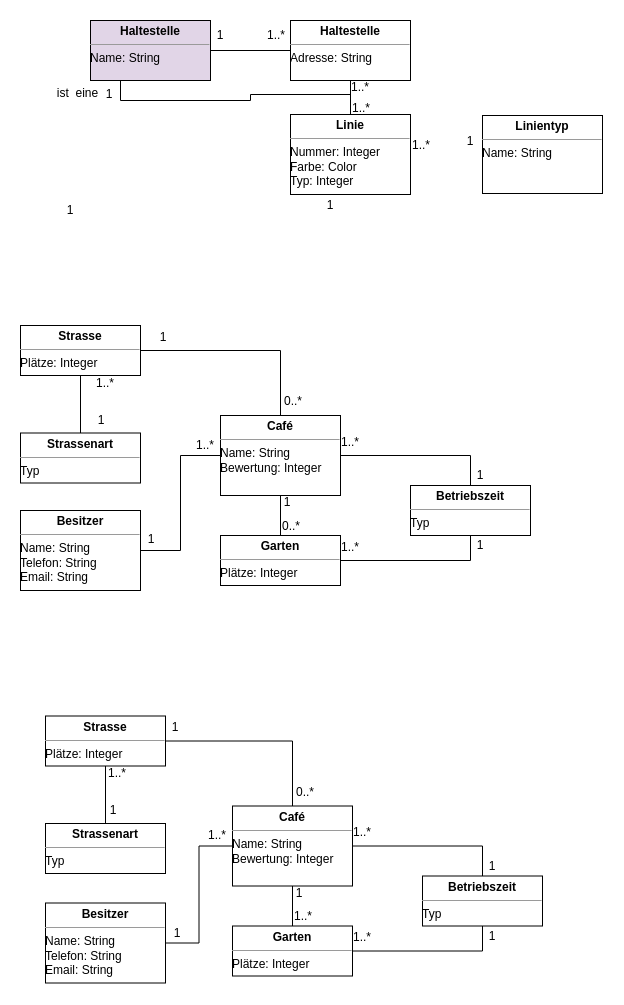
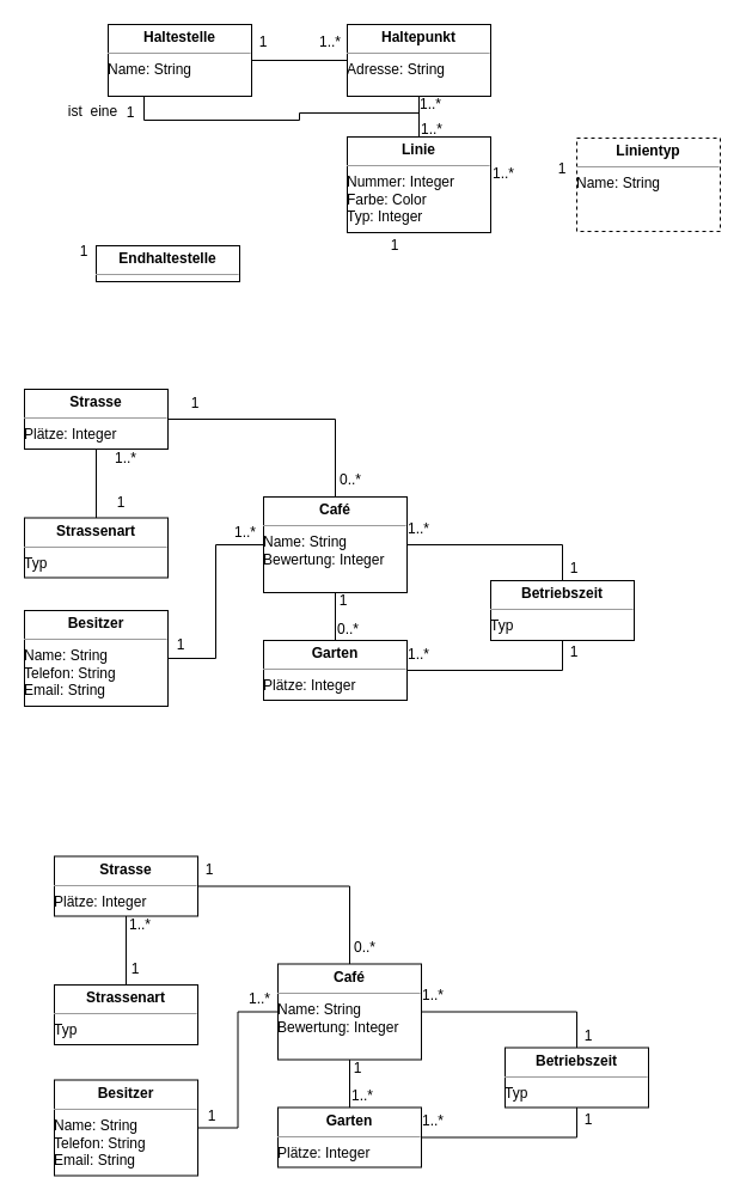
  <mxCell id="0" />
  <mxCell id="1" parent="0" />
  <mxCell id="2" value="" style="edgeStyle=orthogonalEdgeStyle;rounded=0;orthogonalLoop=1;jettySize=auto;html=1;endArrow=none;endFill=0;" parent="1" source="3" target="5" edge="1"><mxGeometry relative="1" as="geometry" /></mxCell>
  <mxCell id="3" value="&lt;p style=&quot;margin: 0px ; margin-top: 4px ; text-align: center&quot;&gt;&lt;b&gt;Linie&lt;/b&gt;&lt;/p&gt;&lt;hr size=&quot;1&quot;&gt;&lt;div style=&quot;height: 2px&quot;&gt;Nummer: Integer&lt;br&gt;Farbe: Color&lt;br&gt;Typ: Integer&lt;br&gt;&lt;/div&gt;&lt;div style=&quot;height: 2px&quot;&gt;&lt;br&gt;&lt;/div&gt;&lt;div style=&quot;height: 2px&quot;&gt;&lt;br&gt;&lt;/div&gt;&lt;div style=&quot;height: 2px&quot;&gt;&lt;br&gt;&lt;/div&gt;&lt;div style=&quot;height: 2px&quot;&gt;&lt;br&gt;&lt;/div&gt;&lt;div style=&quot;height: 2px&quot;&gt;&lt;br&gt;&lt;/div&gt;" style="verticalAlign=top;align=left;overflow=fill;fontSize=12;fontFamily=Helvetica;html=1;" parent="1" vertex="1"><mxGeometry x="290" y="114" width="120" height="80" as="geometry" /></mxCell>
  <mxCell id="4" value="" style="edgeStyle=orthogonalEdgeStyle;rounded=0;orthogonalLoop=1;jettySize=auto;html=1;endArrow=none;endFill=0;" parent="1" source="5" target="7" edge="1"><mxGeometry relative="1" as="geometry" /></mxCell>
- <mxCell id="5" value="&lt;p style=&quot;margin: 0px ; margin-top: 4px ; text-align: center&quot;&gt;&lt;b&gt;Haltestelle&lt;/b&gt;&lt;/p&gt;&lt;hr size=&quot;1&quot;&gt;&lt;div style=&quot;height: 2px&quot;&gt;Adresse: String&lt;br&gt;&lt;/div&gt;" style="verticalAlign=top;align=left;overflow=fill;fontSize=12;fontFamily=Helvetica;html=1;strokeColor=#000000;" parent="1" vertex="1"><mxGeometry x="290" y="20" width="120" height="60" as="geometry" /></mxCell>
+ <mxCell id="5" value="&lt;p style=&quot;margin: 0px ; margin-top: 4px ; text-align: center&quot;&gt;&lt;b&gt;Haltepunkt&lt;/b&gt;&lt;/p&gt;&lt;hr size=&quot;1&quot;&gt;&lt;div style=&quot;height: 2px&quot;&gt;Adresse: String&lt;br&gt;&lt;/div&gt;" style="verticalAlign=top;align=left;overflow=fill;fontSize=12;fontFamily=Helvetica;html=1;strokeColor=#000000;" parent="1" vertex="1"><mxGeometry x="290" y="20" width="120" height="60" as="geometry" /></mxCell>
  <mxCell id="6" style="edgeStyle=orthogonalEdgeStyle;rounded=0;orthogonalLoop=1;jettySize=auto;html=1;exitX=0.25;exitY=1;exitDx=0;exitDy=0;endArrow=none;endFill=0;" edge="1" parent="1" source="7" target="3"><mxGeometry relative="1" as="geometry" /></mxCell>
- <mxCell id="7" value="&lt;p style=&quot;margin: 0px ; margin-top: 4px ; text-align: center&quot;&gt;&lt;b&gt;Haltestelle&lt;/b&gt;&lt;/p&gt;&lt;hr size=&quot;1&quot;&gt;&lt;div style=&quot;height: 2px&quot;&gt;Name: String&lt;br&gt;&lt;/div&gt;" style="verticalAlign=top;align=left;overflow=fill;fontSize=12;fontFamily=Helvetica;html=1;strokeColor=#000000;fillColor=#e1d5e7;" parent="1" vertex="1"><mxGeometry x="90" y="20" width="120" height="60" as="geometry" /></mxCell>
+ <mxCell id="7" value="&lt;p style=&quot;margin: 0px ; margin-top: 4px ; text-align: center&quot;&gt;&lt;b&gt;Haltestelle&lt;/b&gt;&lt;/p&gt;&lt;hr size=&quot;1&quot;&gt;&lt;div style=&quot;height: 2px&quot;&gt;Name: String&lt;br&gt;&lt;/div&gt;" style="verticalAlign=top;align=left;overflow=fill;fontSize=12;fontFamily=Helvetica;html=1;strokeColor=#000000;" parent="1" vertex="1"><mxGeometry x="90" y="20" width="120" height="60" as="geometry" /></mxCell>
  <mxCell id="8" value="1" style="text;html=1;strokeColor=none;fillColor=none;align=center;verticalAlign=middle;whiteSpace=wrap;rounded=0;" parent="1" vertex="1"><mxGeometry x="210" y="25" width="20" height="20" as="geometry" /></mxCell>
  <mxCell id="9" value="1..*" style="text;html=1;strokeColor=none;fillColor=none;align=center;verticalAlign=middle;whiteSpace=wrap;rounded=0;" parent="1" vertex="1"><mxGeometry x="268" y="21.5" width="16" height="27" as="geometry" /></mxCell>
  <mxCell id="10" value="1..*" style="text;html=1;strokeColor=none;fillColor=none;align=center;verticalAlign=middle;whiteSpace=wrap;rounded=0;" parent="1" vertex="1"><mxGeometry x="352" y="73" width="16" height="27" as="geometry" /></mxCell>
  <mxCell id="11" value="1..*" style="text;html=1;strokeColor=none;fillColor=none;align=center;verticalAlign=middle;whiteSpace=wrap;rounded=0;" parent="1" vertex="1"><mxGeometry x="353" y="94" width="16" height="27" as="geometry" /></mxCell>
  <mxCell id="12" style="edgeStyle=orthogonalEdgeStyle;rounded=0;orthogonalLoop=1;jettySize=auto;html=1;exitX=0.5;exitY=0;exitDx=0;exitDy=0;entryX=1;entryY=0.5;entryDx=0;entryDy=0;endArrow=none;endFill=0;" parent="1" source="13" target="19" edge="1"><mxGeometry relative="1" as="geometry" /></mxCell>
  <mxCell id="13" value="&lt;p style=&quot;margin: 0px ; margin-top: 4px ; text-align: center&quot;&gt;&lt;b&gt;Café&lt;/b&gt;&lt;/p&gt;&lt;hr size=&quot;1&quot;&gt;&lt;div style=&quot;height: 2px&quot;&gt;Name: String&lt;br&gt;Bewertung: Integer&lt;br&gt;&lt;br&gt;&lt;/div&gt;&lt;div style=&quot;height: 2px&quot;&gt;&lt;br&gt;&lt;/div&gt;&lt;div style=&quot;height: 2px&quot;&gt;&lt;br&gt;&lt;/div&gt;&lt;div style=&quot;height: 2px&quot;&gt;&lt;br&gt;&lt;/div&gt;" style="verticalAlign=top;align=left;overflow=fill;fontSize=12;fontFamily=Helvetica;html=1;" parent="1" vertex="1"><mxGeometry x="220" y="415" width="120" height="80" as="geometry" /></mxCell>
  <mxCell id="14" style="edgeStyle=orthogonalEdgeStyle;rounded=0;orthogonalLoop=1;jettySize=auto;html=1;exitX=1;exitY=0.5;exitDx=0;exitDy=0;entryX=0.5;entryY=1;entryDx=0;entryDy=0;endArrow=none;endFill=0;" parent="1" source="16" target="18" edge="1"><mxGeometry relative="1" as="geometry" /></mxCell>
  <mxCell id="15" style="edgeStyle=orthogonalEdgeStyle;rounded=0;orthogonalLoop=1;jettySize=auto;html=1;exitX=0.5;exitY=0;exitDx=0;exitDy=0;entryX=0.5;entryY=1;entryDx=0;entryDy=0;endArrow=none;endFill=0;" parent="1" source="16" target="13" edge="1"><mxGeometry relative="1" as="geometry" /></mxCell>
  <mxCell id="16" value="&lt;p style=&quot;margin: 0px ; margin-top: 4px ; text-align: center&quot;&gt;&lt;b&gt;Garten&lt;/b&gt;&lt;/p&gt;&lt;hr size=&quot;1&quot;&gt;&lt;div style=&quot;height: 2px&quot;&gt;Plätze: Integer&lt;br&gt;&lt;br&gt;&lt;/div&gt;&lt;div style=&quot;height: 2px&quot;&gt;&lt;br&gt;&lt;/div&gt;&lt;div style=&quot;height: 2px&quot;&gt;&lt;br&gt;&lt;/div&gt;&lt;div style=&quot;height: 2px&quot;&gt;&lt;br&gt;&lt;/div&gt;" style="verticalAlign=top;align=left;overflow=fill;fontSize=12;fontFamily=Helvetica;html=1;" parent="1" vertex="1"><mxGeometry x="220" y="535" width="120" height="50" as="geometry" /></mxCell>
  <mxCell id="17" style="edgeStyle=orthogonalEdgeStyle;rounded=0;orthogonalLoop=1;jettySize=auto;html=1;exitX=0.5;exitY=0;exitDx=0;exitDy=0;entryX=1;entryY=0.5;entryDx=0;entryDy=0;endArrow=none;endFill=0;" parent="1" source="18" target="13" edge="1"><mxGeometry relative="1" as="geometry" /></mxCell>
  <mxCell id="18" value="&lt;p style=&quot;margin: 0px ; margin-top: 4px ; text-align: center&quot;&gt;&lt;b&gt;Betriebszeit&lt;/b&gt;&lt;/p&gt;&lt;hr size=&quot;1&quot;&gt;&lt;div style=&quot;height: 2px&quot;&gt;Typ&lt;/div&gt;" style="verticalAlign=top;align=left;overflow=fill;fontSize=12;fontFamily=Helvetica;html=1;" parent="1" vertex="1"><mxGeometry x="410" y="485" width="120" height="50" as="geometry" /></mxCell>
  <mxCell id="19" value="&lt;p style=&quot;margin: 0px ; margin-top: 4px ; text-align: center&quot;&gt;&lt;b&gt;Strasse&lt;/b&gt;&lt;/p&gt;&lt;hr size=&quot;1&quot;&gt;&lt;div style=&quot;height: 2px&quot;&gt;Plätze: Integer&lt;br&gt;&lt;br&gt;&lt;/div&gt;&lt;div style=&quot;height: 2px&quot;&gt;&lt;br&gt;&lt;/div&gt;&lt;div style=&quot;height: 2px&quot;&gt;&lt;br&gt;&lt;/div&gt;&lt;div style=&quot;height: 2px&quot;&gt;&lt;br&gt;&lt;/div&gt;" style="verticalAlign=top;align=left;overflow=fill;fontSize=12;fontFamily=Helvetica;html=1;" parent="1" vertex="1"><mxGeometry x="20" y="325" width="120" height="50" as="geometry" /></mxCell>
  <mxCell id="20" style="edgeStyle=orthogonalEdgeStyle;rounded=0;orthogonalLoop=1;jettySize=auto;html=1;exitX=1;exitY=0.5;exitDx=0;exitDy=0;entryX=0;entryY=0.5;entryDx=0;entryDy=0;endArrow=none;endFill=0;" parent="1" source="21" target="13" edge="1"><mxGeometry relative="1" as="geometry" /></mxCell>
  <mxCell id="21" value="&lt;p style=&quot;margin: 0px ; margin-top: 4px ; text-align: center&quot;&gt;&lt;b&gt;Besitzer&lt;/b&gt;&lt;/p&gt;&lt;hr size=&quot;1&quot;&gt;&lt;div style=&quot;height: 2px&quot;&gt;Name: String&lt;br&gt;Telefon: String&lt;br&gt;Email: String&lt;/div&gt;&lt;div style=&quot;height: 2px&quot;&gt;&lt;br&gt;&lt;/div&gt;&lt;div style=&quot;height: 2px&quot;&gt;&lt;br&gt;&lt;br&gt;&lt;/div&gt;&lt;div style=&quot;height: 2px&quot;&gt;&lt;br&gt;&lt;/div&gt;&lt;div style=&quot;height: 2px&quot;&gt;&lt;br&gt;&lt;/div&gt;&lt;div style=&quot;height: 2px&quot;&gt;&lt;br&gt;&lt;/div&gt;" style="verticalAlign=top;align=left;overflow=fill;fontSize=12;fontFamily=Helvetica;html=1;" parent="1" vertex="1"><mxGeometry x="20" y="510" width="120" height="80" as="geometry" /></mxCell>
  <mxCell id="22" style="edgeStyle=orthogonalEdgeStyle;rounded=0;orthogonalLoop=1;jettySize=auto;html=1;exitX=0.5;exitY=0;exitDx=0;exitDy=0;entryX=0.5;entryY=1;entryDx=0;entryDy=0;endArrow=none;endFill=0;" parent="1" source="23" target="19" edge="1"><mxGeometry relative="1" as="geometry" /></mxCell>
  <mxCell id="23" value="&lt;p style=&quot;margin: 0px ; margin-top: 4px ; text-align: center&quot;&gt;&lt;b&gt;Strassenart&lt;/b&gt;&lt;/p&gt;&lt;hr size=&quot;1&quot;&gt;&lt;div style=&quot;height: 2px&quot;&gt;Typ&lt;/div&gt;" style="verticalAlign=top;align=left;overflow=fill;fontSize=12;fontFamily=Helvetica;html=1;" parent="1" vertex="1"><mxGeometry x="20" y="432.5" width="120" height="50" as="geometry" /></mxCell>
  <mxCell id="24" value="1" style="text;html=1;strokeColor=none;fillColor=none;align=center;verticalAlign=middle;whiteSpace=wrap;rounded=0;" parent="1" vertex="1"><mxGeometry x="141" y="529" width="20" height="20" as="geometry" /></mxCell>
  <mxCell id="25" value="1..*" style="text;html=1;strokeColor=none;fillColor=none;align=center;verticalAlign=middle;whiteSpace=wrap;rounded=0;" parent="1" vertex="1"><mxGeometry x="197" y="431" width="16" height="27" as="geometry" /></mxCell>
  <mxCell id="26" value="0..*" style="text;html=1;strokeColor=none;fillColor=none;align=center;verticalAlign=middle;whiteSpace=wrap;rounded=0;" parent="1" vertex="1"><mxGeometry x="285" y="387.5" width="16" height="27" as="geometry" /></mxCell>
  <mxCell id="27" value="1" style="text;html=1;strokeColor=none;fillColor=none;align=center;verticalAlign=middle;whiteSpace=wrap;rounded=0;" parent="1" vertex="1"><mxGeometry x="155" y="323" width="16" height="27" as="geometry" /></mxCell>
  <mxCell id="28" value="1" style="text;html=1;strokeColor=none;fillColor=none;align=center;verticalAlign=middle;whiteSpace=wrap;rounded=0;" parent="1" vertex="1"><mxGeometry x="93" y="406" width="16" height="27" as="geometry" /></mxCell>
  <mxCell id="29" value="1..*" style="text;html=1;strokeColor=none;fillColor=none;align=center;verticalAlign=middle;whiteSpace=wrap;rounded=0;" parent="1" vertex="1"><mxGeometry x="97" y="369" width="16" height="27" as="geometry" /></mxCell>
  <mxCell id="30" value="1..*" style="text;html=1;strokeColor=none;fillColor=none;align=center;verticalAlign=middle;whiteSpace=wrap;rounded=0;" parent="1" vertex="1"><mxGeometry x="342" y="428" width="16" height="27" as="geometry" /></mxCell>
  <mxCell id="31" value="1..*" style="text;html=1;strokeColor=none;fillColor=none;align=center;verticalAlign=middle;whiteSpace=wrap;rounded=0;" parent="1" vertex="1"><mxGeometry x="342" y="533" width="16" height="27" as="geometry" /></mxCell>
  <mxCell id="32" value="1" style="text;html=1;strokeColor=none;fillColor=none;align=center;verticalAlign=middle;whiteSpace=wrap;rounded=0;" parent="1" vertex="1"><mxGeometry x="470" y="535" width="20" height="20" as="geometry" /></mxCell>
  <mxCell id="33" value="1" style="text;html=1;strokeColor=none;fillColor=none;align=center;verticalAlign=middle;whiteSpace=wrap;rounded=0;" parent="1" vertex="1"><mxGeometry x="470" y="465" width="20" height="20" as="geometry" /></mxCell>
  <mxCell id="34" value="0..*" style="text;html=1;strokeColor=none;fillColor=none;align=center;verticalAlign=middle;whiteSpace=wrap;rounded=0;" parent="1" vertex="1"><mxGeometry x="283" y="512" width="16" height="27" as="geometry" /></mxCell>
  <mxCell id="35" value="1" style="text;html=1;strokeColor=none;fillColor=none;align=center;verticalAlign=middle;whiteSpace=wrap;rounded=0;" parent="1" vertex="1"><mxGeometry x="277" y="492" width="20" height="20" as="geometry" /></mxCell>
+ <mxCell id="36" value="&lt;p style=&quot;margin: 0px ; margin-top: 4px ; text-align: center&quot;&gt;&lt;b&gt;Endhaltestelle&lt;/b&gt;&lt;/p&gt;&lt;hr size=&quot;1&quot;&gt;" style="verticalAlign=top;align=left;overflow=fill;fontSize=12;fontFamily=Helvetica;html=1;strokeColor=#000000;" vertex="1" parent="1"><mxGeometry x="80" y="205" width="120" height="30" as="geometry" /></mxCell>
  <mxCell id="37" value="1" style="text;html=1;strokeColor=none;fillColor=none;align=center;verticalAlign=middle;whiteSpace=wrap;rounded=0;" vertex="1" parent="1"><mxGeometry x="320" y="195" width="20" height="20" as="geometry" /></mxCell>
  <mxCell id="38" value="1" style="text;html=1;strokeColor=none;fillColor=none;align=center;verticalAlign=middle;whiteSpace=wrap;rounded=0;" vertex="1" parent="1"><mxGeometry x="101" y="80" width="16" height="27" as="geometry" /></mxCell>
  <mxCell id="39" value="1" style="text;html=1;strokeColor=none;fillColor=none;align=center;verticalAlign=middle;whiteSpace=wrap;rounded=0;" vertex="1" parent="1"><mxGeometry x="60" y="200" width="20" height="20" as="geometry" /></mxCell>
  <mxCell id="40" value="ist&amp;nbsp; eine" style="text;html=1;strokeColor=none;fillColor=none;align=center;verticalAlign=middle;whiteSpace=wrap;rounded=0;" vertex="1" parent="1"><mxGeometry x="50" y="83" width="55" height="20" as="geometry" /></mxCell>
- <mxCell id="41" value="&lt;p style=&quot;margin: 0px ; margin-top: 4px ; text-align: center&quot;&gt;&lt;b&gt;Linientyp&lt;/b&gt;&lt;/p&gt;&lt;hr size=&quot;1&quot;&gt;&lt;div style=&quot;height: 2px&quot;&gt;Name: String&lt;br&gt;&lt;/div&gt;&lt;div style=&quot;height: 2px&quot;&gt;&lt;br&gt;&lt;/div&gt;&lt;div style=&quot;height: 2px&quot;&gt;&lt;br&gt;&lt;/div&gt;&lt;div style=&quot;height: 2px&quot;&gt;&lt;br&gt;&lt;/div&gt;&lt;div style=&quot;height: 2px&quot;&gt;&lt;br&gt;&lt;/div&gt;&lt;div style=&quot;height: 2px&quot;&gt;&lt;br&gt;&lt;/div&gt;" style="verticalAlign=top;align=left;overflow=fill;fontSize=12;fontFamily=Helvetica;html=1;" vertex="1" parent="1"><mxGeometry x="482" y="115" width="120" height="78" as="geometry" /></mxCell>
+ <mxCell id="41" value="&lt;p style=&quot;margin: 0px ; margin-top: 4px ; text-align: center&quot;&gt;&lt;b&gt;Linientyp&lt;/b&gt;&lt;/p&gt;&lt;hr size=&quot;1&quot;&gt;&lt;div style=&quot;height: 2px&quot;&gt;Name: String&lt;br&gt;&lt;/div&gt;&lt;div style=&quot;height: 2px&quot;&gt;&lt;br&gt;&lt;/div&gt;&lt;div style=&quot;height: 2px&quot;&gt;&lt;br&gt;&lt;/div&gt;&lt;div style=&quot;height: 2px&quot;&gt;&lt;br&gt;&lt;/div&gt;&lt;div style=&quot;height: 2px&quot;&gt;&lt;br&gt;&lt;/div&gt;&lt;div style=&quot;height: 2px&quot;&gt;&lt;br&gt;&lt;/div&gt;" style="verticalAlign=top;align=left;overflow=fill;fontSize=12;fontFamily=Helvetica;html=1;dashed=1;" vertex="1" parent="1"><mxGeometry x="482" y="115" width="120" height="78" as="geometry" /></mxCell>
  <mxCell id="42" value="1..*" style="text;html=1;strokeColor=none;fillColor=none;align=center;verticalAlign=middle;whiteSpace=wrap;rounded=0;" vertex="1" parent="1"><mxGeometry x="413" y="131" width="16" height="27" as="geometry" /></mxCell>
  <mxCell id="43" value="1" style="text;html=1;strokeColor=none;fillColor=none;align=center;verticalAlign=middle;whiteSpace=wrap;rounded=0;" vertex="1" parent="1"><mxGeometry x="460" y="127" width="20" height="27" as="geometry" /></mxCell>
  <mxCell id="44" style="edgeStyle=orthogonalEdgeStyle;rounded=0;orthogonalLoop=1;jettySize=auto;html=1;exitX=0.5;exitY=0;exitDx=0;exitDy=0;entryX=1;entryY=0.5;entryDx=0;entryDy=0;endArrow=none;endFill=0;" edge="1" parent="1" source="45" target="51"><mxGeometry relative="1" as="geometry" /></mxCell>
  <mxCell id="45" value="&lt;p style=&quot;margin: 0px ; margin-top: 4px ; text-align: center&quot;&gt;&lt;b&gt;Café&lt;/b&gt;&lt;/p&gt;&lt;hr size=&quot;1&quot;&gt;&lt;div style=&quot;height: 2px&quot;&gt;Name: String&lt;br&gt;Bewertung: Integer&lt;br&gt;&lt;br&gt;&lt;/div&gt;&lt;div style=&quot;height: 2px&quot;&gt;&lt;br&gt;&lt;/div&gt;&lt;div style=&quot;height: 2px&quot;&gt;&lt;br&gt;&lt;/div&gt;&lt;div style=&quot;height: 2px&quot;&gt;&lt;br&gt;&lt;/div&gt;" style="verticalAlign=top;align=left;overflow=fill;fontSize=12;fontFamily=Helvetica;html=1;" vertex="1" parent="1"><mxGeometry x="232" y="805.5" width="120" height="80" as="geometry" /></mxCell>
  <mxCell id="46" style="edgeStyle=orthogonalEdgeStyle;rounded=0;orthogonalLoop=1;jettySize=auto;html=1;exitX=1;exitY=0.5;exitDx=0;exitDy=0;entryX=0.5;entryY=1;entryDx=0;entryDy=0;endArrow=none;endFill=0;" edge="1" parent="1" source="48" target="50"><mxGeometry relative="1" as="geometry" /></mxCell>
  <mxCell id="47" style="edgeStyle=orthogonalEdgeStyle;rounded=0;orthogonalLoop=1;jettySize=auto;html=1;exitX=0.5;exitY=0;exitDx=0;exitDy=0;entryX=0.5;entryY=1;entryDx=0;entryDy=0;endArrow=none;endFill=0;" edge="1" parent="1" source="48" target="45"><mxGeometry relative="1" as="geometry" /></mxCell>
  <mxCell id="48" value="&lt;p style=&quot;margin: 0px ; margin-top: 4px ; text-align: center&quot;&gt;&lt;b&gt;Garten&lt;/b&gt;&lt;/p&gt;&lt;hr size=&quot;1&quot;&gt;&lt;div style=&quot;height: 2px&quot;&gt;Plätze: Integer&lt;br&gt;&lt;br&gt;&lt;/div&gt;&lt;div style=&quot;height: 2px&quot;&gt;&lt;br&gt;&lt;/div&gt;&lt;div style=&quot;height: 2px&quot;&gt;&lt;br&gt;&lt;/div&gt;&lt;div style=&quot;height: 2px&quot;&gt;&lt;br&gt;&lt;/div&gt;" style="verticalAlign=top;align=left;overflow=fill;fontSize=12;fontFamily=Helvetica;html=1;" vertex="1" parent="1"><mxGeometry x="232" y="925.5" width="120" height="50" as="geometry" /></mxCell>
  <mxCell id="49" style="edgeStyle=orthogonalEdgeStyle;rounded=0;orthogonalLoop=1;jettySize=auto;html=1;exitX=0.5;exitY=0;exitDx=0;exitDy=0;entryX=1;entryY=0.5;entryDx=0;entryDy=0;endArrow=none;endFill=0;" edge="1" parent="1" source="50" target="45"><mxGeometry relative="1" as="geometry" /></mxCell>
  <mxCell id="50" value="&lt;p style=&quot;margin: 0px ; margin-top: 4px ; text-align: center&quot;&gt;&lt;b&gt;Betriebszeit&lt;/b&gt;&lt;/p&gt;&lt;hr size=&quot;1&quot;&gt;&lt;div style=&quot;height: 2px&quot;&gt;Typ&lt;/div&gt;" style="verticalAlign=top;align=left;overflow=fill;fontSize=12;fontFamily=Helvetica;html=1;" vertex="1" parent="1"><mxGeometry x="422" y="875.5" width="120" height="50" as="geometry" /></mxCell>
  <mxCell id="51" value="&lt;p style=&quot;margin: 0px ; margin-top: 4px ; text-align: center&quot;&gt;&lt;b&gt;Strasse&lt;/b&gt;&lt;/p&gt;&lt;hr size=&quot;1&quot;&gt;&lt;div style=&quot;height: 2px&quot;&gt;Plätze: Integer&lt;br&gt;&lt;br&gt;&lt;/div&gt;&lt;div style=&quot;height: 2px&quot;&gt;&lt;br&gt;&lt;/div&gt;&lt;div style=&quot;height: 2px&quot;&gt;&lt;br&gt;&lt;/div&gt;&lt;div style=&quot;height: 2px&quot;&gt;&lt;br&gt;&lt;/div&gt;" style="verticalAlign=top;align=left;overflow=fill;fontSize=12;fontFamily=Helvetica;html=1;" vertex="1" parent="1"><mxGeometry x="45" y="715.5" width="120" height="50" as="geometry" /></mxCell>
  <mxCell id="52" style="edgeStyle=orthogonalEdgeStyle;rounded=0;orthogonalLoop=1;jettySize=auto;html=1;exitX=1;exitY=0.5;exitDx=0;exitDy=0;entryX=0;entryY=0.5;entryDx=0;entryDy=0;endArrow=none;endFill=0;" edge="1" parent="1" source="53" target="45"><mxGeometry relative="1" as="geometry" /></mxCell>
  <mxCell id="53" value="&lt;p style=&quot;margin: 0px ; margin-top: 4px ; text-align: center&quot;&gt;&lt;b&gt;Besitzer&lt;/b&gt;&lt;/p&gt;&lt;hr size=&quot;1&quot;&gt;&lt;div style=&quot;height: 2px&quot;&gt;Name: String&lt;br&gt;Telefon: String&lt;br&gt;Email: String&lt;/div&gt;&lt;div style=&quot;height: 2px&quot;&gt;&lt;br&gt;&lt;/div&gt;&lt;div style=&quot;height: 2px&quot;&gt;&lt;br&gt;&lt;br&gt;&lt;/div&gt;&lt;div style=&quot;height: 2px&quot;&gt;&lt;br&gt;&lt;/div&gt;&lt;div style=&quot;height: 2px&quot;&gt;&lt;br&gt;&lt;/div&gt;&lt;div style=&quot;height: 2px&quot;&gt;&lt;br&gt;&lt;/div&gt;" style="verticalAlign=top;align=left;overflow=fill;fontSize=12;fontFamily=Helvetica;html=1;" vertex="1" parent="1"><mxGeometry x="45" y="902.5" width="120" height="80" as="geometry" /></mxCell>
  <mxCell id="54" style="edgeStyle=orthogonalEdgeStyle;rounded=0;orthogonalLoop=1;jettySize=auto;html=1;exitX=0.5;exitY=0;exitDx=0;exitDy=0;entryX=0.5;entryY=1;entryDx=0;entryDy=0;endArrow=none;endFill=0;" edge="1" parent="1" source="55" target="51"><mxGeometry relative="1" as="geometry" /></mxCell>
  <mxCell id="55" value="&lt;p style=&quot;margin: 0px ; margin-top: 4px ; text-align: center&quot;&gt;&lt;b&gt;Strassenart&lt;/b&gt;&lt;/p&gt;&lt;hr size=&quot;1&quot;&gt;&lt;div style=&quot;height: 2px&quot;&gt;Typ&lt;/div&gt;" style="verticalAlign=top;align=left;overflow=fill;fontSize=12;fontFamily=Helvetica;html=1;" vertex="1" parent="1"><mxGeometry x="45" y="823" width="120" height="50" as="geometry" /></mxCell>
  <mxCell id="56" value="1" style="text;html=1;strokeColor=none;fillColor=none;align=center;verticalAlign=middle;whiteSpace=wrap;rounded=0;" vertex="1" parent="1"><mxGeometry x="167" y="922.5" width="20" height="20" as="geometry" /></mxCell>
  <mxCell id="57" value="1..*" style="text;html=1;strokeColor=none;fillColor=none;align=center;verticalAlign=middle;whiteSpace=wrap;rounded=0;" vertex="1" parent="1"><mxGeometry x="209" y="821.5" width="16" height="27" as="geometry" /></mxCell>
  <mxCell id="58" value="0..*" style="text;html=1;strokeColor=none;fillColor=none;align=center;verticalAlign=middle;whiteSpace=wrap;rounded=0;" vertex="1" parent="1"><mxGeometry x="297" y="778" width="16" height="27" as="geometry" /></mxCell>
  <mxCell id="59" value="1" style="text;html=1;strokeColor=none;fillColor=none;align=center;verticalAlign=middle;whiteSpace=wrap;rounded=0;" vertex="1" parent="1"><mxGeometry x="167" y="713.5" width="16" height="27" as="geometry" /></mxCell>
  <mxCell id="60" value="1" style="text;html=1;strokeColor=none;fillColor=none;align=center;verticalAlign=middle;whiteSpace=wrap;rounded=0;" vertex="1" parent="1"><mxGeometry x="105" y="796.5" width="16" height="27" as="geometry" /></mxCell>
  <mxCell id="61" value="1..*" style="text;html=1;strokeColor=none;fillColor=none;align=center;verticalAlign=middle;whiteSpace=wrap;rounded=0;" vertex="1" parent="1"><mxGeometry x="109" y="759.5" width="16" height="27" as="geometry" /></mxCell>
  <mxCell id="62" value="1..*" style="text;html=1;strokeColor=none;fillColor=none;align=center;verticalAlign=middle;whiteSpace=wrap;rounded=0;" vertex="1" parent="1"><mxGeometry x="354" y="818.5" width="16" height="27" as="geometry" /></mxCell>
  <mxCell id="63" value="1..*" style="text;html=1;strokeColor=none;fillColor=none;align=center;verticalAlign=middle;whiteSpace=wrap;rounded=0;" vertex="1" parent="1"><mxGeometry x="354" y="923.5" width="16" height="27" as="geometry" /></mxCell>
  <mxCell id="64" value="1" style="text;html=1;strokeColor=none;fillColor=none;align=center;verticalAlign=middle;whiteSpace=wrap;rounded=0;" vertex="1" parent="1"><mxGeometry x="482" y="925.5" width="20" height="20" as="geometry" /></mxCell>
  <mxCell id="65" value="1" style="text;html=1;strokeColor=none;fillColor=none;align=center;verticalAlign=middle;whiteSpace=wrap;rounded=0;" vertex="1" parent="1"><mxGeometry x="482" y="855.5" width="20" height="20" as="geometry" /></mxCell>
  <mxCell id="66" value="1..*" style="text;html=1;strokeColor=none;fillColor=none;align=center;verticalAlign=middle;whiteSpace=wrap;rounded=0;" vertex="1" parent="1"><mxGeometry x="295" y="902.5" width="16" height="27" as="geometry" /></mxCell>
  <mxCell id="67" value="1" style="text;html=1;strokeColor=none;fillColor=none;align=center;verticalAlign=middle;whiteSpace=wrap;rounded=0;" vertex="1" parent="1"><mxGeometry x="289" y="882.5" width="20" height="20" as="geometry" /></mxCell>
